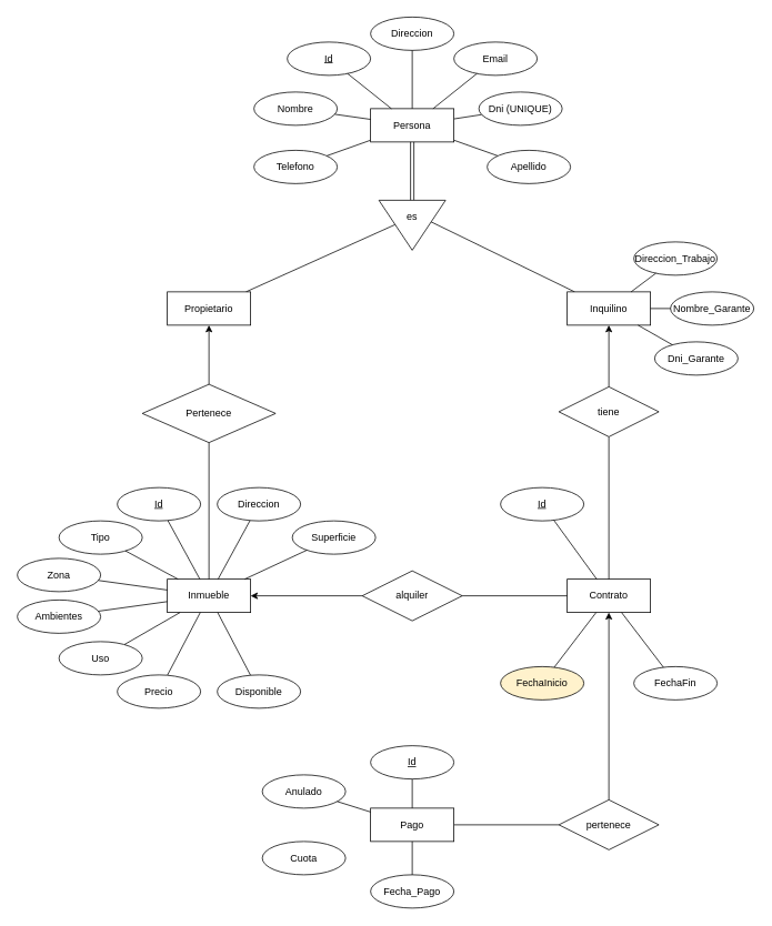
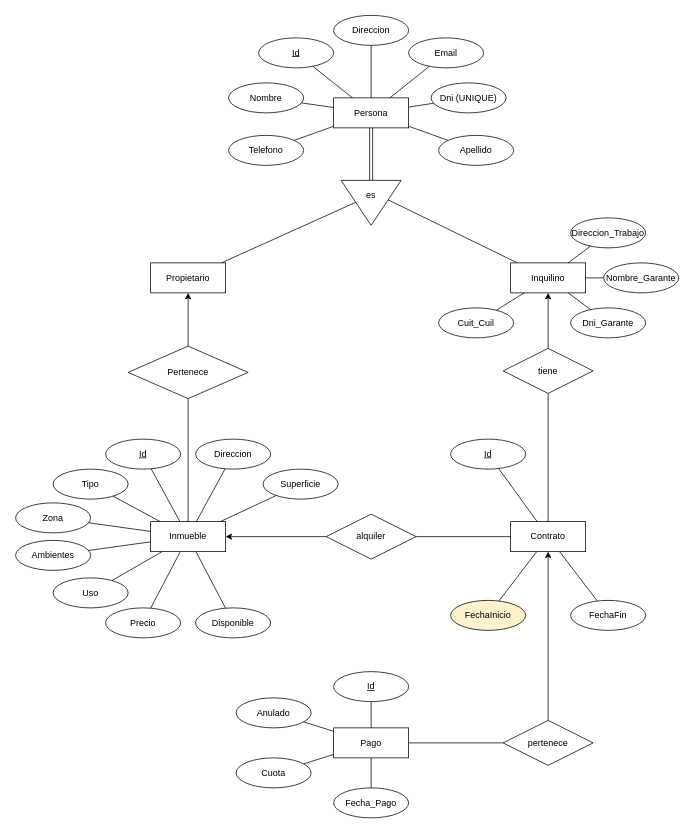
  <mxCell id="0" />
  <mxCell id="1" parent="0" />
  <mxCell id="2" style="edgeStyle=none;rounded=0;orthogonalLoop=1;jettySize=auto;html=1;endArrow=none;" parent="1" source="5" target="26" edge="1"><mxGeometry relative="1" as="geometry" /></mxCell>
  <mxCell id="3" style="edgeStyle=none;rounded=0;orthogonalLoop=1;jettySize=auto;html=1;endArrow=none;" parent="1" source="5" target="27" edge="1"><mxGeometry relative="1" as="geometry" /></mxCell>
  <mxCell id="4" style="edgeStyle=none;rounded=0;orthogonalLoop=1;jettySize=auto;html=1;endArrow=none;" parent="1" source="5" target="30" edge="1"><mxGeometry relative="1" as="geometry" /></mxCell>
  <mxCell id="5" value="Persona" style="whiteSpace=wrap;html=1;align=center;" parent="1" vertex="1"><mxGeometry x="444" y="130" width="100" height="40" as="geometry" /></mxCell>
  <mxCell id="6" style="edgeStyle=none;rounded=0;orthogonalLoop=1;jettySize=auto;html=1;entryX=0.25;entryY=0;entryDx=0;entryDy=0;endArrow=none;" parent="1" source="7" target="41" edge="1"><mxGeometry relative="1" as="geometry" /></mxCell>
  <mxCell id="7" value="Inquilino" style="whiteSpace=wrap;html=1;align=center;" parent="1" vertex="1"><mxGeometry x="680" width="100" height="40" as="geometry" y="350" /></mxCell>
  <mxCell id="8" value="Inmueble" style="whiteSpace=wrap;html=1;align=center;" parent="1" vertex="1"><mxGeometry x="200" y="695" width="100" height="40" as="geometry" /></mxCell>
  <mxCell id="9" value="Contrato" style="whiteSpace=wrap;html=1;align=center;" parent="1" vertex="1"><mxGeometry x="680" y="695" width="100" height="40" as="geometry" /></mxCell>
  <mxCell id="10" style="edgeStyle=none;rounded=0;orthogonalLoop=1;jettySize=auto;html=1;endArrow=none;" parent="1" source="11" target="21" edge="1"><mxGeometry relative="1" as="geometry"><mxPoint x="564" y="990" as="targetPoint" /></mxGeometry></mxCell>
  <mxCell id="11" value="Pago" style="whiteSpace=wrap;html=1;align=center;" parent="1" vertex="1"><mxGeometry x="444" y="970" width="100" height="40" as="geometry" /></mxCell>
  <mxCell id="12" style="edgeStyle=none;rounded=0;orthogonalLoop=1;jettySize=auto;html=1;" parent="1" source="13" target="38" edge="1"><mxGeometry relative="1" as="geometry"><mxPoint x="250" y="410" as="sourcePoint" /></mxGeometry></mxCell>
  <mxCell id="13" value="Pertenece" style="shape=rhombus;perimeter=rhombusPerimeter;whiteSpace=wrap;html=1;align=center;" parent="1" vertex="1"><mxGeometry x="170" y="461" width="160" height="70" as="geometry" /></mxCell>
  <mxCell id="14" value="" style="endArrow=none;html=1;rounded=0;exitX=0.5;exitY=0;exitDx=0;exitDy=0;" parent="1" source="8" target="13" edge="1"><mxGeometry relative="1" as="geometry"><mxPoint x="440" y="715" as="sourcePoint" /><mxPoint x="250" y="605" as="targetPoint" /></mxGeometry></mxCell>
  <mxCell id="15" style="edgeStyle=none;rounded=0;orthogonalLoop=1;jettySize=auto;html=1;endArrow=none;" parent="1" source="16" target="9" edge="1"><mxGeometry relative="1" as="geometry" /></mxCell>
  <mxCell id="16" value="alquiler" style="shape=rhombus;perimeter=rhombusPerimeter;whiteSpace=wrap;html=1;align=center;" parent="1" vertex="1"><mxGeometry x="434" y="685" width="120" height="60" as="geometry" /></mxCell>
  <mxCell id="17" style="edgeStyle=none;rounded=0;orthogonalLoop=1;jettySize=auto;html=1;endArrow=none;" parent="1" source="18" target="9" edge="1"><mxGeometry relative="1" as="geometry"><mxPoint x="730" y="600" as="sourcePoint" /></mxGeometry></mxCell>
  <mxCell id="18" value="tiene" style="shape=rhombus;perimeter=rhombusPerimeter;whiteSpace=wrap;html=1;align=center;" parent="1" vertex="1"><mxGeometry x="670" y="464" width="120" height="60" as="geometry" /></mxCell>
  <mxCell id="19" value="" style="endArrow=classic;html=1;" parent="1" source="18" target="7" edge="1"><mxGeometry width="50" height="50" relative="1" as="geometry"><mxPoint x="870" y="600" as="sourcePoint" /><mxPoint x="920" y="550" as="targetPoint" /></mxGeometry></mxCell>
  <mxCell id="20" value="" style="edgeStyle=none;rounded=0;orthogonalLoop=1;jettySize=auto;html=1;endArrow=none;" parent="1" source="11" target="25" edge="1"><mxGeometry relative="1" as="geometry"><mxPoint x="525.248" y="1060.309" as="targetPoint" /></mxGeometry></mxCell>
  <mxCell id="21" value="pertenece" style="shape=rhombus;perimeter=rhombusPerimeter;whiteSpace=wrap;html=1;align=center;" parent="1" vertex="1"><mxGeometry x="670" y="960" width="120" height="60" as="geometry" /></mxCell>
  <mxCell id="22" value="" style="endArrow=classic;html=1;" parent="1" source="21" target="9" edge="1"><mxGeometry width="50" height="50" relative="1" as="geometry"><mxPoint x="740" y="730" as="sourcePoint" /><mxPoint x="790" y="680" as="targetPoint" /></mxGeometry></mxCell>
  <mxCell id="23" value="Id" style="ellipse;whiteSpace=wrap;html=1;align=center;fontStyle=4;" parent="1" vertex="1"><mxGeometry x="344" y="50" width="100" height="40" as="geometry" /></mxCell>
  <mxCell id="24" value="" style="edgeStyle=none;rounded=0;orthogonalLoop=1;jettySize=auto;html=1;endArrow=none;" parent="1" source="5" target="23" edge="1"><mxGeometry relative="1" as="geometry" /></mxCell>
  <mxCell id="25" value="Id" style="ellipse;whiteSpace=wrap;html=1;align=center;fontStyle=4;" parent="1" vertex="1"><mxGeometry x="444" y="895" width="100" height="40" as="geometry" /></mxCell>
  <mxCell id="26" value="Dni (UNIQUE)" style="ellipse;whiteSpace=wrap;html=1;align=center;" parent="1" vertex="1"><mxGeometry x="574" y="110" width="100" height="40" as="geometry" /></mxCell>
  <mxCell id="27" value="Apellido" style="ellipse;whiteSpace=wrap;html=1;align=center;" parent="1" vertex="1"><mxGeometry x="584" y="180" width="100" height="40" as="geometry" /></mxCell>
  <mxCell id="28" value="Nombre" style="ellipse;whiteSpace=wrap;html=1;align=center;" parent="1" vertex="1"><mxGeometry x="304" y="110" width="100" height="40" as="geometry" /></mxCell>
  <mxCell id="29" value="" style="edgeStyle=none;rounded=0;orthogonalLoop=1;jettySize=auto;html=1;endArrow=none;" parent="1" source="5" target="28" edge="1"><mxGeometry relative="1" as="geometry" /></mxCell>
  <mxCell id="30" value="Telefono" style="ellipse;whiteSpace=wrap;html=1;align=center;" parent="1" vertex="1"><mxGeometry x="304" y="180" width="100" height="40" as="geometry" /></mxCell>
  <mxCell id="31" value="Id" style="ellipse;whiteSpace=wrap;html=1;align=center;fontStyle=4;" parent="1" vertex="1"><mxGeometry x="140" y="585" width="100" height="40" as="geometry" /></mxCell>
  <mxCell id="32" value="" style="edgeStyle=none;rounded=0;orthogonalLoop=1;jettySize=auto;html=1;endArrow=none;" parent="1" source="8" target="31" edge="1"><mxGeometry relative="1" as="geometry" /></mxCell>
  <mxCell id="33" value="Direccion" style="ellipse;whiteSpace=wrap;html=1;align=center;" parent="1" vertex="1"><mxGeometry x="260" y="585" width="100" height="40" as="geometry" /></mxCell>
  <mxCell id="34" value="" style="edgeStyle=none;rounded=0;orthogonalLoop=1;jettySize=auto;html=1;endArrow=none;" parent="1" source="8" target="33" edge="1"><mxGeometry relative="1" as="geometry" /></mxCell>
  <mxCell id="35" value="Tipo" style="ellipse;whiteSpace=wrap;html=1;align=center;" parent="1" vertex="1"><mxGeometry x="70" y="625" width="100" height="40" as="geometry" /></mxCell>
  <mxCell id="36" value="" style="edgeStyle=none;rounded=0;orthogonalLoop=1;jettySize=auto;html=1;endArrow=none;" parent="1" source="8" target="35" edge="1"><mxGeometry relative="1" as="geometry" /></mxCell>
  <mxCell id="37" style="edgeStyle=none;rounded=0;orthogonalLoop=1;jettySize=auto;html=1;endArrow=none;" parent="1" source="38" target="41" edge="1"><mxGeometry relative="1" as="geometry" /></mxCell>
  <mxCell id="38" value="Propietario" style="whiteSpace=wrap;html=1;align=center;" parent="1" vertex="1"><mxGeometry x="200" width="100" height="40" as="geometry" y="350" /></mxCell>
  <mxCell id="39" style="edgeStyle=none;rounded=0;orthogonalLoop=1;jettySize=auto;html=1;endArrow=none;shape=link;" parent="1" source="40" target="5" edge="1"><mxGeometry relative="1" as="geometry" /></mxCell>
  <mxCell id="40" value="" style="triangle;whiteSpace=wrap;html=1;rotation=90;" parent="1" vertex="1"><mxGeometry x="464" y="230" width="60" height="80" as="geometry" /></mxCell>
  <mxCell id="41" value="es" style="text;html=1;strokeColor=none;fillColor=none;align=center;verticalAlign=middle;whiteSpace=wrap;rounded=0;" parent="1" vertex="1"><mxGeometry x="474" y="250" width="40" height="20" as="geometry" /></mxCell>
  <mxCell id="42" style="edgeStyle=none;rounded=0;orthogonalLoop=1;jettySize=auto;html=1;endArrow=none;" parent="1" source="43" target="9" edge="1"><mxGeometry relative="1" as="geometry" /></mxCell>
  <mxCell id="43" value="FechaFin" style="ellipse;whiteSpace=wrap;html=1;align=center;" parent="1" vertex="1"><mxGeometry x="760" y="800" width="100" height="40" as="geometry" /></mxCell>
  <mxCell id="44" style="edgeStyle=none;rounded=0;orthogonalLoop=1;jettySize=auto;html=1;endArrow=none;" parent="1" source="45" target="9" edge="1"><mxGeometry relative="1" as="geometry" /></mxCell>
  <mxCell id="45" value="FechaInicio" style="ellipse;whiteSpace=wrap;html=1;align=center;fillColor=#fff2cc;" parent="1" vertex="1"><mxGeometry x="600" y="800" width="100" height="40" as="geometry" /></mxCell>
  <mxCell id="46" value="" style="endArrow=classic;html=1;" parent="1" source="16" target="8" edge="1"><mxGeometry width="50" height="50" relative="1" as="geometry"><mxPoint x="354" y="675" as="sourcePoint" /><mxPoint x="404" y="625" as="targetPoint" /></mxGeometry></mxCell>
+ <mxCell id="47" style="edgeStyle=none;rounded=0;orthogonalLoop=1;jettySize=auto;html=1;endArrow=none;" parent="1" source="72" target="11" edge="1"><mxGeometry relative="1" as="geometry"><mxPoint x="413.465" y="1033.842" as="sourcePoint" /></mxGeometry></mxCell>
  <mxCell id="48" style="edgeStyle=none;rounded=0;orthogonalLoop=1;jettySize=auto;html=1;endArrow=none;" parent="1" source="49" target="11" edge="1"><mxGeometry relative="1" as="geometry" /></mxCell>
  <mxCell id="49" value="Fecha_Pago" style="ellipse;whiteSpace=wrap;html=1;align=center;" parent="1" vertex="1"><mxGeometry x="444" y="1050" width="100" height="40" as="geometry" /></mxCell>
  <mxCell id="50" value="Uso" style="ellipse;whiteSpace=wrap;html=1;align=center;" parent="1" vertex="1"><mxGeometry x="70" y="770" width="100" height="40" as="geometry" /></mxCell>
  <mxCell id="51" value="" style="edgeStyle=none;rounded=0;orthogonalLoop=1;jettySize=auto;html=1;endArrow=none;" parent="1" source="8" target="50" edge="1"><mxGeometry relative="1" as="geometry" /></mxCell>
  <mxCell id="52" style="edgeStyle=none;rounded=0;orthogonalLoop=1;jettySize=auto;html=1;endArrow=none;" parent="1" source="53" target="8" edge="1"><mxGeometry relative="1" as="geometry" /></mxCell>
  <mxCell id="53" value="Precio" style="ellipse;whiteSpace=wrap;html=1;align=center;" parent="1" vertex="1"><mxGeometry x="140" y="810" width="100" height="40" as="geometry" /></mxCell>
  <mxCell id="54" value="Email" style="ellipse;whiteSpace=wrap;html=1;align=center;" parent="1" vertex="1"><mxGeometry x="544" y="50" width="100" height="40" as="geometry" /></mxCell>
  <mxCell id="55" value="" style="endArrow=none;html=1;" parent="1" source="5" target="54" edge="1"><mxGeometry width="50" height="50" relative="1" as="geometry"><mxPoint x="374" y="330" as="sourcePoint" /><mxPoint x="424" y="280" as="targetPoint" /></mxGeometry></mxCell>
  <mxCell id="56" value="Direccion" style="ellipse;whiteSpace=wrap;html=1;align=center;" parent="1" vertex="1"><mxGeometry x="444" y="20" width="100" height="40" as="geometry" /></mxCell>
  <mxCell id="57" value="" style="endArrow=none;html=1;" parent="1" source="5" target="56" edge="1"><mxGeometry width="50" height="50" relative="1" as="geometry"><mxPoint x="330" y="330" as="sourcePoint" /><mxPoint x="380" y="280" as="targetPoint" /></mxGeometry></mxCell>
  <mxCell id="58" value="Nombre_Garante" style="ellipse;whiteSpace=wrap;html=1;align=center;" parent="1" vertex="1"><mxGeometry x="804" width="100" height="40" as="geometry" y="350" /></mxCell>
  <mxCell id="59" value="" style="endArrow=none;html=1;" parent="1" source="7" target="58" edge="1"><mxGeometry width="50" height="50" relative="1" as="geometry"><mxPoint x="420" y="330" as="sourcePoint" /><mxPoint x="470" y="280" as="targetPoint" /></mxGeometry></mxCell>
+ <mxCell id="60" value="Cuit_Cuil" style="ellipse;whiteSpace=wrap;html=1;align=center;" parent="1" vertex="1"><mxGeometry x="584" y="410" width="100" height="40" as="geometry" /></mxCell>
+ <mxCell id="61" value="" style="endArrow=none;html=1;" parent="1" source="7" target="60" edge="1"><mxGeometry width="50" height="50" relative="1" as="geometry"><mxPoint x="420" y="570" as="sourcePoint" /><mxPoint x="470" y="520" as="targetPoint" /></mxGeometry></mxCell>
  <mxCell id="62" value="Id" style="ellipse;whiteSpace=wrap;html=1;align=center;fontStyle=4;" parent="1" vertex="1"><mxGeometry x="600" y="585" width="100" height="40" as="geometry" /></mxCell>
  <mxCell id="63" value="" style="endArrow=none;html=1;" parent="1" source="9" target="62" edge="1"><mxGeometry width="50" height="50" relative="1" as="geometry"><mxPoint x="420" y="690" as="sourcePoint" /><mxPoint x="470" y="640" as="targetPoint" /></mxGeometry></mxCell>
  <mxCell id="64" value="Ambientes" style="ellipse;whiteSpace=wrap;html=1;align=center;" parent="1" vertex="1"><mxGeometry x="20" y="720" width="100" height="40" as="geometry" /></mxCell>
  <mxCell id="65" value="Zona" style="ellipse;whiteSpace=wrap;html=1;align=center;" parent="1" vertex="1"><mxGeometry x="20" y="670" width="100" height="40" as="geometry" /></mxCell>
  <mxCell id="66" value="" style="endArrow=none;html=1;" parent="1" source="65" target="8" edge="1"><mxGeometry width="50" height="50" relative="1" as="geometry"><mxPoint x="330" y="810" as="sourcePoint" /><mxPoint x="380" y="760" as="targetPoint" /></mxGeometry></mxCell>
  <mxCell id="67" value="" style="endArrow=none;html=1;" parent="1" source="64" target="8" edge="1"><mxGeometry width="50" height="50" relative="1" as="geometry"><mxPoint x="330" y="810" as="sourcePoint" /><mxPoint x="380" y="760" as="targetPoint" /></mxGeometry></mxCell>
  <mxCell id="68" value="Disponible" style="ellipse;whiteSpace=wrap;html=1;align=center;" parent="1" vertex="1"><mxGeometry x="260" y="810" width="100" height="40" as="geometry" /></mxCell>
  <mxCell id="69" value="" style="endArrow=none;html=1;" parent="1" source="68" target="8" edge="1"><mxGeometry width="50" height="50" relative="1" as="geometry"><mxPoint x="330" y="820" as="sourcePoint" /><mxPoint x="380" y="770" as="targetPoint" /></mxGeometry></mxCell>
  <mxCell id="70" value="Superficie" style="ellipse;whiteSpace=wrap;html=1;align=center;" parent="1" vertex="1"><mxGeometry x="350" y="625" width="100" height="40" as="geometry" /></mxCell>
  <mxCell id="71" value="" style="endArrow=none;html=1;" parent="1" source="8" target="70" edge="1"><mxGeometry width="50" height="50" relative="1" as="geometry"><mxPoint x="410" y="820" as="sourcePoint" /><mxPoint x="460" y="770" as="targetPoint" /></mxGeometry></mxCell>
  <mxCell id="72" value="Cuota" style="ellipse;whiteSpace=wrap;html=1;align=center;" parent="1" vertex="1"><mxGeometry x="314" y="1010" width="100" height="40" as="geometry" /></mxCell>
  <mxCell id="73" value="Anulado" style="ellipse;whiteSpace=wrap;html=1;align=center;" parent="1" vertex="1"><mxGeometry x="314" y="930" width="100" height="40" as="geometry" /></mxCell>
  <mxCell id="74" value="" style="endArrow=none;html=1;" parent="1" source="73" target="11" edge="1"><mxGeometry width="50" height="50" relative="1" as="geometry"><mxPoint x="434" y="960" as="sourcePoint" /><mxPoint x="484" y="910" as="targetPoint" /></mxGeometry></mxCell>
  <mxCell id="75" value="Direccion_Trabajo" style="ellipse;whiteSpace=wrap;html=1;align=center;" vertex="1" parent="1"><mxGeometry x="760" y="290" width="100" height="40" as="geometry" /></mxCell>
- <mxCell id="76" value="Dni_Garante" style="ellipse;whiteSpace=wrap;html=1;align=center;" vertex="1" parent="1"><mxGeometry x="785" y="410" width="100" height="40" as="geometry" /></mxCell>
+ <mxCell id="76" value="Dni_Garante" style="ellipse;whiteSpace=wrap;html=1;align=center;" vertex="1" parent="1"><mxGeometry x="760" y="410" width="100" height="40" as="geometry" /></mxCell>
  <mxCell id="77" value="" style="endArrow=none;html=1;" edge="1" parent="1" source="7" target="75"><mxGeometry width="50" height="50" relative="1" as="geometry"><mxPoint x="654" y="460" as="sourcePoint" /><mxPoint x="704" y="410" as="targetPoint" /></mxGeometry></mxCell>
  <mxCell id="78" value="" style="endArrow=none;html=1;" edge="1" parent="1" source="76" target="7"><mxGeometry width="50" height="50" relative="1" as="geometry"><mxPoint x="654" y="460" as="sourcePoint" /><mxPoint x="704" y="410" as="targetPoint" /></mxGeometry></mxCell>
